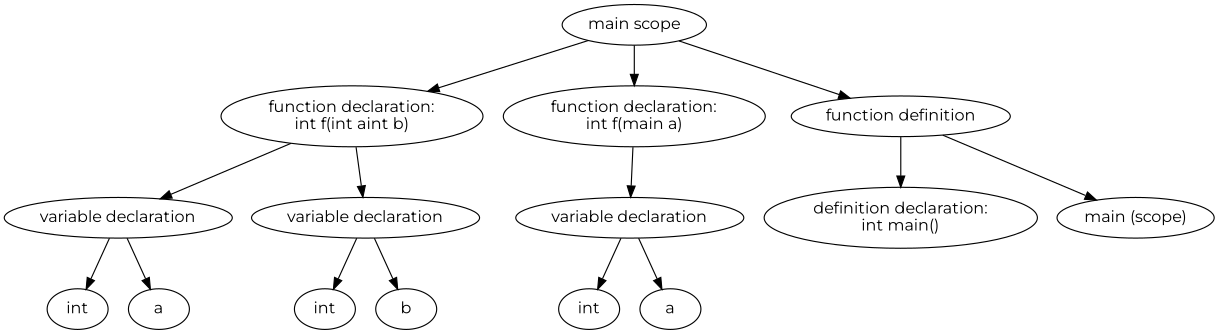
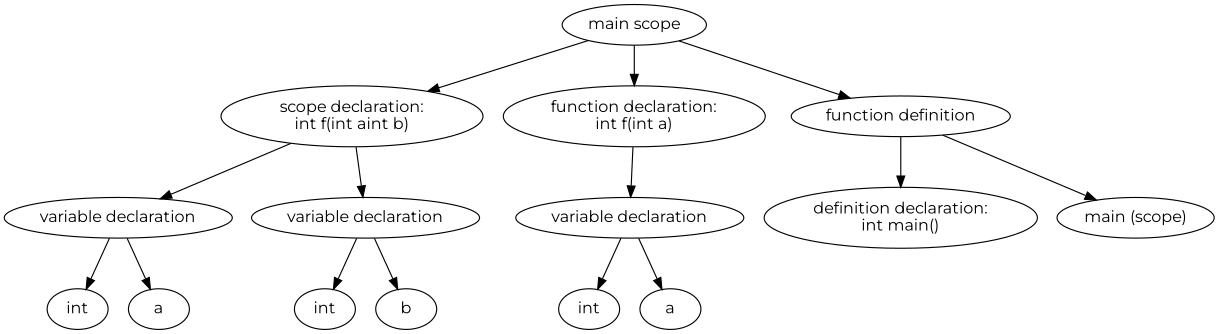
  digraph {
    fontname=Montserrat
    node [fontname=Montserrat]
    edge [fontname=Montserrat]
    n1 [label=int]
    n2 [label="variable declaration"]
    n3 [label=a]
-   n4 [label="function declaration:\nint f(int aint b)"]
+   n4 [label="scope declaration:\nint f(int aint b)"]
    n5 [label="variable declaration"]
    n6 [label=int]
    n7 [label=b]
    n8 [label="main scope"]
-   n9 [label="function declaration:\nint f(main a)"]
+   n9 [label="function declaration:\nint f(int a)"]
    n10 [label="function definition"]
    n11 [label="variable declaration"]
    n12 [label="definition declaration:\nint main()"]
    n13 [label="main (scope)"]
    n14 [label=int]
    n15 [label=a]
    n2 -> n1
    n2 -> n3
    n4 -> n2
    n4 -> n5
    n5 -> n6
    n5 -> n7
    n8 -> n4
    n8 -> n9
    n8 -> n10
    n9 -> n11
    n10 -> n12
    n10 -> n13
    n11 -> n14
    n11 -> n15
  }
